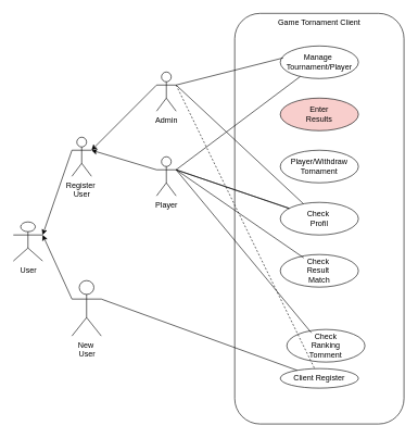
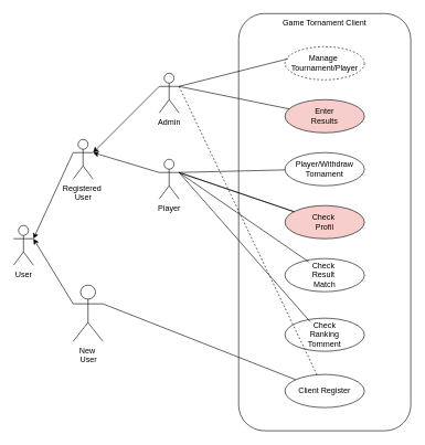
  <mxCell id="0" />
  <mxCell id="1" parent="0" />
- <mxCell id="2" value="User" style="shape=umlActor;verticalLabelPosition=bottom;verticalAlign=top;html=1;outlineConnect=0;" vertex="1" parent="1"><mxGeometry x="20" y="340" width="45" height="60" as="geometry" /></mxCell>
+ <mxCell id="2" value="User" style="shape=umlActor;verticalLabelPosition=bottom;verticalAlign=top;html=1;outlineConnect=0;" vertex="1" parent="1"><mxGeometry x="20" y="340" width="30" height="60" as="geometry" /></mxCell>
  <mxCell id="3" value="New&amp;nbsp;&lt;div&gt;User&lt;/div&gt;" style="shape=umlActor;verticalLabelPosition=bottom;verticalAlign=top;html=1;outlineConnect=0;" vertex="1" parent="1"><mxGeometry x="110" y="430" width="45" height="85" as="geometry" /></mxCell>
- <mxCell id="4" value="Register&amp;nbsp;&lt;div&gt;User&lt;/div&gt;" style="shape=umlActor;verticalLabelPosition=bottom;verticalAlign=top;html=1;outlineConnect=0;" vertex="1" parent="1"><mxGeometry x="110" y="210" width="30" height="60" as="geometry" /></mxCell>
+ <mxCell id="4" value="Registered&amp;nbsp;&lt;div&gt;User&lt;/div&gt;" style="shape=umlActor;verticalLabelPosition=bottom;verticalAlign=top;html=1;outlineConnect=0;" vertex="1" parent="1"><mxGeometry x="110" y="210" width="30" height="60" as="geometry" /></mxCell>
  <mxCell id="5" value="Admin" style="shape=umlActor;verticalLabelPosition=bottom;verticalAlign=top;html=1;outlineConnect=0;" vertex="1" parent="1"><mxGeometry x="240" y="110" width="30" height="60" as="geometry" /></mxCell>
  <mxCell id="6" value="Player" style="shape=umlActor;verticalLabelPosition=bottom;verticalAlign=top;html=1;outlineConnect=0;" vertex="1" parent="1"><mxGeometry x="240" y="240" width="30" height="60" as="geometry" /></mxCell>
  <mxCell id="7" value="" style="rounded=1;whiteSpace=wrap;html=1;" vertex="1" parent="1"><mxGeometry x="360" y="20" width="260" height="630" as="geometry" /></mxCell>
  <mxCell id="8" value="Game Tornament Client" style="text;html=1;whiteSpace=wrap;strokeColor=none;fillColor=none;align=center;verticalAlign=middle;rounded=0;" vertex="1" parent="1"><mxGeometry x="365" y="20" width="250" height="30" as="geometry" /></mxCell>
- <mxCell id="9" value="Client Register" style="ellipse;whiteSpace=wrap;html=1;" vertex="1" parent="1"><mxGeometry x="430" y="565" width="120" height="30" as="geometry" /></mxCell>
- <mxCell id="10" value="Manage&amp;nbsp;&lt;div&gt;Tournament/Player&lt;/div&gt;" style="ellipse;whiteSpace=wrap;html=1;" vertex="1" parent="1"><mxGeometry x="430" y="70" width="120" height="50" as="geometry" /></mxCell>
+ <mxCell id="9" value="Client Register" style="ellipse;whiteSpace=wrap;html=1;" vertex="1" parent="1"><mxGeometry x="430" y="565" width="120" height="50" as="geometry" /></mxCell>
+ <mxCell id="10" value="Manage&amp;nbsp;&lt;div&gt;Tournament/Player&lt;/div&gt;" style="ellipse;whiteSpace=wrap;html=1;dashed=1;" vertex="1" parent="1"><mxGeometry x="430" y="70" width="120" height="50" as="geometry" /></mxCell>
  <mxCell id="11" value="Enter&lt;div&gt;Results&lt;/div&gt;" style="ellipse;whiteSpace=wrap;html=1;fillColor=#f8cecc;" vertex="1" parent="1"><mxGeometry x="430" y="150" width="120" height="50" as="geometry" /></mxCell>
  <mxCell id="12" value="Player/Withdraw&lt;div&gt;Tornament&lt;/div&gt;" style="ellipse;whiteSpace=wrap;html=1;" vertex="1" parent="1"><mxGeometry x="430" y="230" width="120" height="50" as="geometry" /></mxCell>
- <mxCell id="13" value="Check&amp;nbsp;&lt;div&gt;Profil&lt;/div&gt;" style="ellipse;whiteSpace=wrap;html=1;" vertex="1" parent="1"><mxGeometry x="430" y="310" width="120" height="50" as="geometry" /></mxCell>
+ <mxCell id="13" value="Check&amp;nbsp;&lt;div&gt;Profil&lt;/div&gt;" style="ellipse;whiteSpace=wrap;html=1;fillColor=#f8cecc;" vertex="1" parent="1"><mxGeometry x="430" y="310" width="120" height="50" as="geometry" /></mxCell>
  <mxCell id="14" value="Check&amp;nbsp;&lt;div&gt;Result&amp;nbsp;&lt;/div&gt;&lt;div&gt;Match&lt;span style=&quot;background-color: transparent; text-wrap-mode: nowrap; color: rgba(0, 0, 0, 0); font-family: monospace; font-size: 0px; text-align: start;&quot;&gt;%3CmxGraphModel%3E%3Croot%3E%3CmxCell%20id%3D%220%22%2F%3E%3CmxCell%20id%3D%221%22%20parent%3D%220%22%2F%3E%3CmxCell%20id%3D%222%22%20value%3D%22Enter%26lt%3Bdiv%26gt%3BResults%26lt%3B%2Fdiv%26gt%3B%22%20style%3D%22ellipse%3BwhiteSpace%3Dwrap%3Bhtml%3D1%3B%22%20vertex%3D%221%22%20parent%3D%221%22%3E%3CmxGeometry%20x%3D%22430%22%20y%3D%22340%22%20width%3D%22120%22%20height%3D%2250%22%20as%3D%22geometry%22%2F%3E%3C%2FmxCell%3E%3C%2Froot%3E%3C%2FmxGraphModel%3&lt;/span&gt;&lt;span style=&quot;background-color: transparent; text-wrap-mode: nowrap; color: light-dark(rgba(0, 0, 0, 0), rgba(237, 237, 237, 0)); font-family: monospace; font-size: 0px; text-align: start;&quot;&gt;atch&lt;/span&gt;&lt;/div&gt;" style="ellipse;whiteSpace=wrap;html=1;" vertex="1" parent="1"><mxGeometry x="430" y="390" width="120" height="50" as="geometry" /></mxCell>
- <mxCell id="15" value="Check&lt;div&gt;Ranking&lt;/div&gt;&lt;div&gt;Tornment&lt;/div&gt;" style="ellipse;whiteSpace=wrap;html=1;" vertex="1" parent="1"><mxGeometry x="440" y="505" width="120" height="50" as="geometry" /></mxCell>
+ <mxCell id="15" value="Check&lt;div&gt;Ranking&lt;/div&gt;&lt;div&gt;Tornment&lt;/div&gt;" style="ellipse;whiteSpace=wrap;html=1;" vertex="1" parent="1"><mxGeometry x="430" y="480" width="120" height="50" as="geometry" /></mxCell>
  <mxCell id="16" value="" style="edgeStyle=none;orthogonalLoop=1;jettySize=auto;html=1;rounded=0;entryX=1;entryY=0.333;entryDx=0;entryDy=0;entryPerimeter=0;exitX=0;exitY=0.333;exitDx=0;exitDy=0;exitPerimeter=0;" edge="1" parent="1" source="4" target="2"><mxGeometry width="100" relative="1" as="geometry"><mxPoint x="100" y="230" as="sourcePoint" /><mxPoint x="60" y="350" as="targetPoint" /><Array as="points" /></mxGeometry></mxCell>
  <mxCell id="17" value="" style="edgeStyle=none;orthogonalLoop=1;jettySize=auto;html=1;rounded=0;entryX=1;entryY=0.333;entryDx=0;entryDy=0;entryPerimeter=0;exitX=0;exitY=0.333;exitDx=0;exitDy=0;exitPerimeter=0;" edge="1" parent="1" source="3" target="2"><mxGeometry width="100" relative="1" as="geometry"><mxPoint x="90" y="450" as="sourcePoint" /><mxPoint x="60" y="380" as="targetPoint" /><Array as="points" /></mxGeometry></mxCell>
  <mxCell id="18" value="" style="endArrow=none;html=1;rounded=0;exitX=1;exitY=0.333;exitDx=0;exitDy=0;exitPerimeter=0;dashed=1;" edge="1" parent="1" source="5" target="9"><mxGeometry width="50" height="50" relative="1" as="geometry"><mxPoint x="430" y="270" as="sourcePoint" /><mxPoint x="340" y="580" as="targetPoint" /></mxGeometry></mxCell>
  <mxCell id="19" value="" style="endArrow=none;html=1;rounded=0;exitX=1;exitY=0.333;exitDx=0;exitDy=0;exitPerimeter=0;" edge="1" parent="1" source="6" target="13"><mxGeometry width="50" height="50" relative="1" as="geometry"><mxPoint x="290" y="190" as="sourcePoint" /><mxPoint x="498" y="625" as="targetPoint" /></mxGeometry></mxCell>
  <mxCell id="20" value="" style="edgeStyle=none;orthogonalLoop=1;jettySize=auto;html=1;rounded=0;entryX=1;entryY=0.333;entryDx=0;entryDy=0;entryPerimeter=0;exitX=0;exitY=0.333;exitDx=0;exitDy=0;exitPerimeter=0;" edge="1" parent="1" source="5" target="4"><mxGeometry width="100" relative="1" as="geometry"><mxPoint x="220" y="220" as="sourcePoint" /><mxPoint x="160" y="350" as="targetPoint" /><Array as="points" /></mxGeometry></mxCell>
  <mxCell id="21" value="" style="edgeStyle=none;orthogonalLoop=1;jettySize=auto;html=1;rounded=0;entryX=1;entryY=0.333;entryDx=0;entryDy=0;entryPerimeter=0;" edge="1" parent="1" target="4"><mxGeometry width="100" relative="1" as="geometry"><mxPoint x="240" y="260" as="sourcePoint" /><mxPoint x="190" y="380" as="targetPoint" /><Array as="points" /></mxGeometry></mxCell>
  <mxCell id="22" value="" style="endArrow=none;html=1;rounded=0;exitX=1;exitY=0.333;exitDx=0;exitDy=0;exitPerimeter=0;" edge="1" parent="1" source="3" target="9"><mxGeometry width="50" height="50" relative="1" as="geometry"><mxPoint x="440" y="490" as="sourcePoint" /><mxPoint x="490" y="440" as="targetPoint" /></mxGeometry></mxCell>
  <mxCell id="23" value="" style="endArrow=none;html=1;rounded=0;entryX=0.037;entryY=0.367;entryDx=0;entryDy=0;entryPerimeter=0;" edge="1" parent="1" target="10"><mxGeometry width="50" height="50" relative="1" as="geometry"><mxPoint x="270" y="130" as="sourcePoint" /><mxPoint x="430" y="140" as="targetPoint" /></mxGeometry></mxCell>
- <mxCell id="24" value="" style="endArrow=none;html=1;rounded=0;exitX=1;exitY=0.333;exitDx=0;exitDy=0;exitPerimeter=0;" edge="1" parent="1" source="5" target="13"><mxGeometry width="50" height="50" relative="1" as="geometry"><mxPoint x="350" y="152" as="sourcePoint" /><mxPoint x="514" y="110" as="targetPoint" /></mxGeometry></mxCell>
- <mxCell id="25" value="" style="endArrow=none;html=1;rounded=0;exitX=1;exitY=0.333;exitDx=0;exitDy=0;exitPerimeter=0;" edge="1" parent="1" source="6" target="10"><mxGeometry width="50" height="50" relative="1" as="geometry"><mxPoint x="340" y="220" as="sourcePoint" /><mxPoint x="506" y="254" as="targetPoint" /></mxGeometry></mxCell>
+ <mxCell id="24" value="" style="endArrow=none;html=1;rounded=0;exitX=1;exitY=0.333;exitDx=0;exitDy=0;exitPerimeter=0;" edge="1" parent="1" source="5" target="11"><mxGeometry width="50" height="50" relative="1" as="geometry"><mxPoint x="350" y="152" as="sourcePoint" /><mxPoint x="514" y="110" as="targetPoint" /></mxGeometry></mxCell>
+ <mxCell id="25" value="" style="endArrow=none;html=1;rounded=0;exitX=1;exitY=0.333;exitDx=0;exitDy=0;exitPerimeter=0;" edge="1" parent="1" source="6" target="12"><mxGeometry width="50" height="50" relative="1" as="geometry"><mxPoint x="340" y="220" as="sourcePoint" /><mxPoint x="506" y="254" as="targetPoint" /></mxGeometry></mxCell>
  <mxCell id="26" value="" style="endArrow=none;html=1;rounded=0;" edge="1" parent="1" target="13"><mxGeometry width="50" height="50" relative="1" as="geometry"><mxPoint x="270" y="260" as="sourcePoint" /><mxPoint x="450" y="250" as="targetPoint" /></mxGeometry></mxCell>
  <mxCell id="27" value="" style="endArrow=none;html=1;rounded=0;entryX=0.3;entryY=0.102;entryDx=0;entryDy=0;entryPerimeter=0;" edge="1" parent="1" target="14"><mxGeometry width="50" height="50" relative="1" as="geometry"><mxPoint x="270" y="260" as="sourcePoint" /><mxPoint x="524" y="399" as="targetPoint" /></mxGeometry></mxCell>
  <mxCell id="28" value="" style="endArrow=none;html=1;rounded=0;exitX=0.315;exitY=0.103;exitDx=0;exitDy=0;exitPerimeter=0;" edge="1" parent="1" source="15"><mxGeometry width="50" height="50" relative="1" as="geometry"><mxPoint x="430" y="480" as="sourcePoint" /><mxPoint x="270" y="260" as="targetPoint" /></mxGeometry></mxCell>
